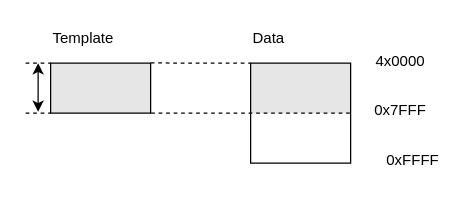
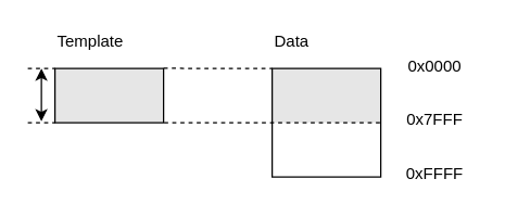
  <mxCell id="0" />
  <mxCell id="1" parent="0" />
  <mxCell id="2" value="" style="rounded=0;whiteSpace=wrap;html=1;fillColor=#E6E6E6;strokeColor=none;" vertex="1" parent="1"><mxGeometry x="200" y="50" width="80" height="40" as="geometry" /></mxCell>
  <mxCell id="3" value="Template" style="text;html=1;strokeColor=none;fillColor=none;align=left;verticalAlign=middle;whiteSpace=wrap;rounded=0;" parent="1" vertex="1"><mxGeometry x="40" y="20" width="80" height="20" as="geometry" /></mxCell>
  <mxCell id="4" value="" style="rounded=0;whiteSpace=wrap;html=1;fillColor=none;" parent="1" vertex="1"><mxGeometry x="200" y="50" width="80" height="80" as="geometry" /></mxCell>
  <mxCell id="5" value="Data" style="text;html=1;strokeColor=none;fillColor=none;align=left;verticalAlign=middle;whiteSpace=wrap;rounded=0;" parent="1" vertex="1"><mxGeometry x="200" y="20" width="80" height="20" as="geometry" /></mxCell>
- <mxCell id="6" value="4x0000" style="text;html=1;strokeColor=none;fillColor=none;align=center;verticalAlign=middle;whiteSpace=wrap;rounded=0;" parent="1" vertex="1"><mxGeometry x="290" y="39" width="60" height="20" as="geometry" /></mxCell>
- <mxCell id="7" value="0xFFFF" style="text;html=1;strokeColor=none;fillColor=none;align=center;verticalAlign=middle;whiteSpace=wrap;rounded=0;" parent="1" vertex="1"><mxGeometry x="300" y="118" width="60" height="20" as="geometry" /></mxCell>
+ <mxCell id="6" value="0x0000" style="text;html=1;strokeColor=none;fillColor=none;align=center;verticalAlign=middle;whiteSpace=wrap;rounded=0;" parent="1" vertex="1"><mxGeometry x="290" y="39" width="60" height="20" as="geometry" /></mxCell>
+ <mxCell id="7" value="0xFFFF" style="text;html=1;strokeColor=none;fillColor=none;align=center;verticalAlign=middle;whiteSpace=wrap;rounded=0;" parent="1" vertex="1"><mxGeometry x="290" y="118" width="60" height="20" as="geometry" /></mxCell>
  <mxCell id="8" value="" style="rounded=0;whiteSpace=wrap;html=1;fillColor=#E6E6E6;" parent="1" vertex="1"><mxGeometry x="40" y="50" width="80" height="40" as="geometry" /></mxCell>
  <mxCell id="9" value="" style="endArrow=classic;startArrow=classic;html=1;" parent="1" edge="1"><mxGeometry width="50" height="50" relative="1" as="geometry"><mxPoint x="30" y="89" as="sourcePoint" /><mxPoint x="30" y="50" as="targetPoint" /></mxGeometry></mxCell>
  <mxCell id="10" value="" style="endArrow=none;html=1;dashed=1;" parent="1" edge="1"><mxGeometry width="50" height="50" relative="1" as="geometry"><mxPoint x="20" y="50" as="sourcePoint" /><mxPoint x="40" y="50" as="targetPoint" /></mxGeometry></mxCell>
  <mxCell id="11" value="" style="endArrow=none;html=1;dashed=1;" parent="1" edge="1"><mxGeometry width="50" height="50" relative="1" as="geometry"><mxPoint x="20" y="90" as="sourcePoint" /><mxPoint x="40" y="90" as="targetPoint" /></mxGeometry></mxCell>
  <mxCell id="12" value="" style="endArrow=none;html=1;dashed=1;exitX=1.005;exitY=1.001;exitDx=0;exitDy=0;exitPerimeter=0;entryX=1;entryY=0.5;entryDx=0;entryDy=0;" parent="1" source="8" target="4" edge="1"><mxGeometry width="50" height="50" relative="1" as="geometry"><mxPoint x="130" y="90" as="sourcePoint" /><mxPoint x="150" y="90" as="targetPoint" /></mxGeometry></mxCell>
  <mxCell id="13" value="" style="endArrow=none;html=1;dashed=1;exitX=1.001;exitY=-0.003;exitDx=0;exitDy=0;exitPerimeter=0;" parent="1" source="8" edge="1"><mxGeometry width="50" height="50" relative="1" as="geometry"><mxPoint x="130.4" y="100.04" as="sourcePoint" /><mxPoint x="200" y="50" as="targetPoint" /></mxGeometry></mxCell>
  <mxCell id="14" value="0x7FFF" style="text;html=1;strokeColor=none;fillColor=none;align=center;verticalAlign=middle;whiteSpace=wrap;rounded=0;" parent="1" vertex="1"><mxGeometry x="290" y="78" width="60" height="20" as="geometry" /></mxCell>
